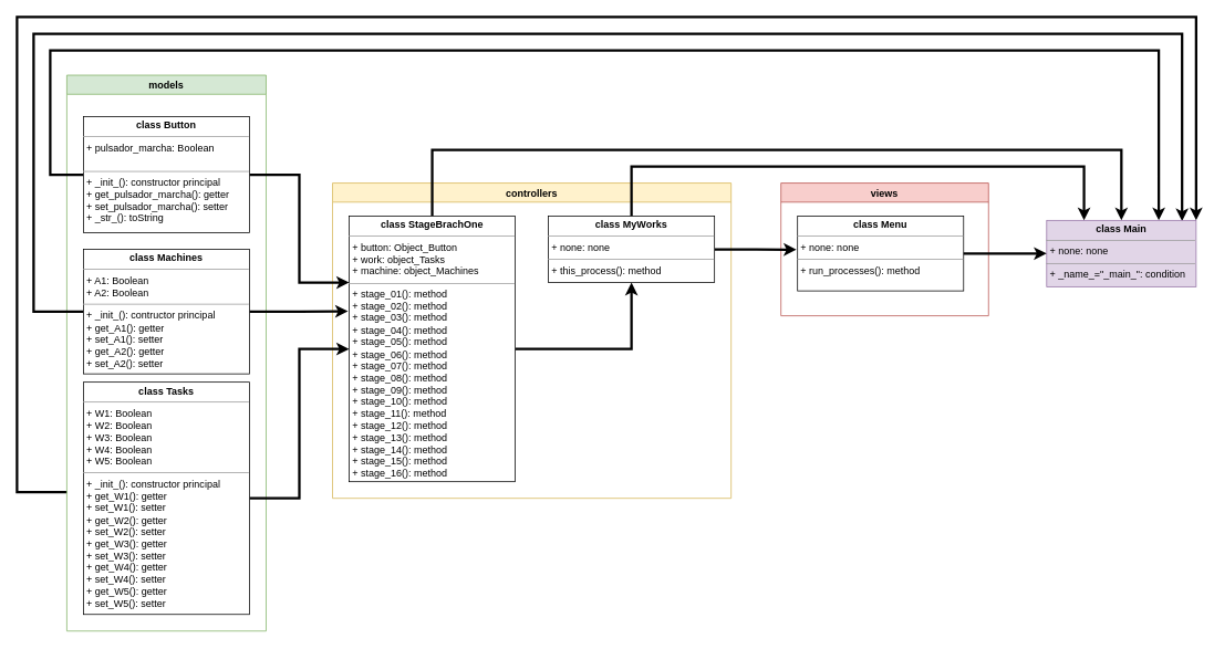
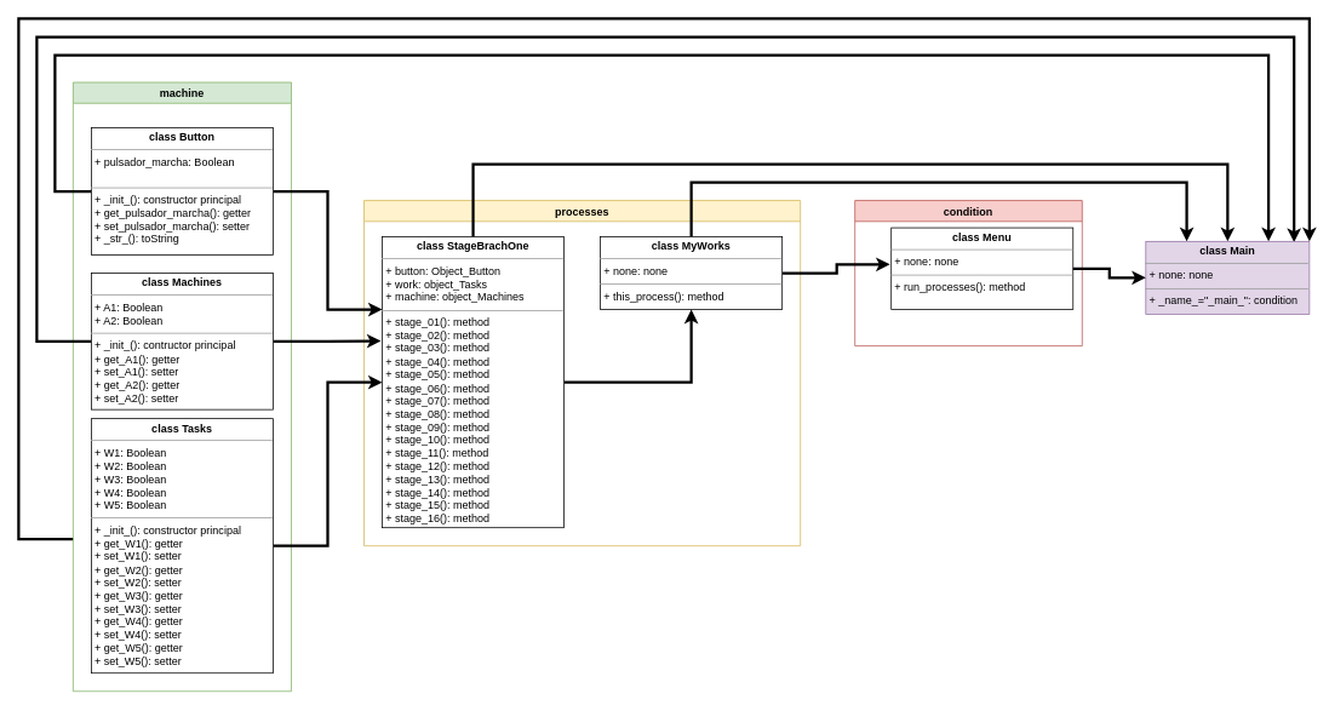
  <mxCell id="0" />
  <mxCell id="1" parent="0" />
- <mxCell id="2" value="controllers" style="swimlane;fillColor=#fff2cc;strokeColor=#d6b656;" vertex="1" parent="1"><mxGeometry x="400" y="220" width="480" height="380" as="geometry" /></mxCell>
+ <mxCell id="2" value="processes" style="swimlane;fillColor=#fff2cc;strokeColor=#d6b656;" vertex="1" parent="1"><mxGeometry x="400" y="220" width="480" height="380" as="geometry" /></mxCell>
  <mxCell id="3" style="edgeStyle=orthogonalEdgeStyle;rounded=0;orthogonalLoop=1;jettySize=auto;html=1;exitX=0;exitY=0.75;exitDx=0;exitDy=0;entryX=1;entryY=0;entryDx=0;entryDy=0;strokeWidth=3;" edge="1" parent="1" source="4" target="21"><mxGeometry relative="1" as="geometry"><Array as="points"><mxPoint x="20" y="593" /><mxPoint x="20" y="20" /><mxPoint x="1440" y="20" /></Array></mxGeometry></mxCell>
- <mxCell id="4" value="models" style="swimlane;fillColor=#d5e8d4;strokeColor=#82b366;" vertex="1" parent="1"><mxGeometry x="80" y="90" width="240" height="670" as="geometry"><mxRectangle x="20" y="280" width="70" height="23" as="alternateBounds" /></mxGeometry></mxCell>
- <mxCell id="5" value="views" style="swimlane;fillColor=#f8cecc;strokeColor=#b85450;" vertex="1" parent="1"><mxGeometry x="940" y="220" width="250" height="160" as="geometry" /></mxCell>
- <mxCell id="6" value="&lt;p style=&quot;margin: 0px ; margin-top: 4px ; text-align: center&quot;&gt;&lt;b&gt;class Menu&lt;/b&gt;&lt;/p&gt;&lt;hr size=&quot;1&quot;&gt;&lt;p style=&quot;margin: 0px ; margin-left: 4px&quot;&gt;+ none: none&lt;/p&gt;&lt;hr size=&quot;1&quot;&gt;&lt;p style=&quot;margin: 0px ; margin-left: 4px&quot;&gt;+ run_processes(): method&lt;/p&gt;" style="verticalAlign=top;align=left;overflow=fill;fontSize=12;fontFamily=Helvetica;html=1;" vertex="1" parent="5"><mxGeometry x="20" y="40" width="200" height="90" as="geometry" /></mxCell>
+ <mxCell id="4" value="machine" style="swimlane;fillColor=#d5e8d4;strokeColor=#82b366;" vertex="1" parent="1"><mxGeometry x="80" y="90" width="240" height="670" as="geometry"><mxRectangle x="20" y="280" width="70" height="23" as="alternateBounds" /></mxGeometry></mxCell>
+ <mxCell id="5" value="condition" style="swimlane;fillColor=#f8cecc;strokeColor=#b85450;" vertex="1" parent="1"><mxGeometry x="940" y="220" width="250" height="160" as="geometry" /></mxCell>
+ <mxCell id="6" value="&lt;p style=&quot;margin: 0px ; margin-top: 4px ; text-align: center&quot;&gt;&lt;b&gt;class Menu&lt;/b&gt;&lt;/p&gt;&lt;hr size=&quot;1&quot;&gt;&lt;p style=&quot;margin: 0px ; margin-left: 4px&quot;&gt;+ none: none&lt;/p&gt;&lt;hr size=&quot;1&quot;&gt;&lt;p style=&quot;margin: 0px ; margin-left: 4px&quot;&gt;+ run_processes(): method&lt;/p&gt;" style="verticalAlign=top;align=left;overflow=fill;fontSize=12;fontFamily=Helvetica;html=1;" vertex="1" parent="5"><mxGeometry x="40" y="30" width="200" height="90" as="geometry" /></mxCell>
  <mxCell id="7" style="edgeStyle=orthogonalEdgeStyle;rounded=0;orthogonalLoop=1;jettySize=auto;html=1;entryX=0;entryY=0.25;entryDx=0;entryDy=0;strokeWidth=3;" edge="1" parent="1" source="9" target="20"><mxGeometry relative="1" as="geometry" /></mxCell>
  <mxCell id="8" style="edgeStyle=orthogonalEdgeStyle;rounded=0;orthogonalLoop=1;jettySize=auto;html=1;entryX=0.75;entryY=0;entryDx=0;entryDy=0;strokeWidth=3;" edge="1" parent="1" source="9" target="21"><mxGeometry relative="1" as="geometry"><Array as="points"><mxPoint x="60" y="210" /><mxPoint x="60" y="60" /><mxPoint x="1395" y="60" /></Array></mxGeometry></mxCell>
  <mxCell id="9" value="&lt;p style=&quot;margin: 0px ; margin-top: 4px ; text-align: center&quot;&gt;&lt;b&gt;class Button&lt;/b&gt;&lt;/p&gt;&lt;hr size=&quot;1&quot;&gt;&lt;p style=&quot;margin: 0px ; margin-left: 4px&quot;&gt;+ pulsador_marcha: Boolean&lt;/p&gt;&lt;p style=&quot;margin: 0px ; margin-left: 4px&quot;&gt;&lt;br&gt;&lt;/p&gt;&lt;hr size=&quot;1&quot;&gt;&lt;p style=&quot;margin: 0px ; margin-left: 4px&quot;&gt;+ _init_(): constructor principal&lt;/p&gt;&lt;p style=&quot;margin: 0px ; margin-left: 4px&quot;&gt;+ get_pulsador_marcha(): getter&lt;/p&gt;&lt;p style=&quot;margin: 0px ; margin-left: 4px&quot;&gt;+ set_pulsador_marcha(): setter&lt;/p&gt;&lt;p style=&quot;margin: 0px ; margin-left: 4px&quot;&gt;+ _str_(): toString&lt;/p&gt;" style="verticalAlign=top;align=left;overflow=fill;fontSize=12;fontFamily=Helvetica;html=1;" vertex="1" parent="1"><mxGeometry x="100" y="140" width="200" height="140" as="geometry" /></mxCell>
  <mxCell id="10" style="edgeStyle=orthogonalEdgeStyle;rounded=0;orthogonalLoop=1;jettySize=auto;html=1;entryX=-0.007;entryY=0.358;entryDx=0;entryDy=0;entryPerimeter=0;strokeWidth=3;" edge="1" parent="1" source="12" target="20"><mxGeometry relative="1" as="geometry" /></mxCell>
  <mxCell id="11" style="edgeStyle=orthogonalEdgeStyle;rounded=0;orthogonalLoop=1;jettySize=auto;html=1;strokeWidth=3;entryX=0.906;entryY=0.013;entryDx=0;entryDy=0;entryPerimeter=0;" edge="1" parent="1" source="12" target="21"><mxGeometry relative="1" as="geometry"><mxPoint x="1534" y="200" as="targetPoint" /><Array as="points"><mxPoint x="40" y="375" /><mxPoint x="40" y="40" /><mxPoint x="1423" y="40" /></Array></mxGeometry></mxCell>
  <mxCell id="12" value="&lt;p style=&quot;margin: 0px ; margin-top: 4px ; text-align: center&quot;&gt;&lt;b&gt;class Machines&lt;/b&gt;&lt;/p&gt;&lt;hr size=&quot;1&quot;&gt;&lt;p style=&quot;margin: 0px ; margin-left: 4px&quot;&gt;+ A1: Boolean&lt;/p&gt;&lt;p style=&quot;margin: 0px ; margin-left: 4px&quot;&gt;+ A2: Boolean&lt;/p&gt;&lt;hr size=&quot;1&quot;&gt;&lt;p style=&quot;margin: 0px ; margin-left: 4px&quot;&gt;+ _init_(): contructor principal&lt;/p&gt;&lt;p style=&quot;margin: 0px ; margin-left: 4px&quot;&gt;+ get_A1(): getter&lt;/p&gt;&lt;p style=&quot;margin: 0px ; margin-left: 4px&quot;&gt;+ set_A1(): setter&lt;/p&gt;&lt;p style=&quot;margin: 0px ; margin-left: 4px&quot;&gt;+ get_A2(): getter&lt;/p&gt;&lt;p style=&quot;margin: 0px ; margin-left: 4px&quot;&gt;+ set_A2(): setter&lt;/p&gt;" style="verticalAlign=top;align=left;overflow=fill;fontSize=12;fontFamily=Helvetica;html=1;" vertex="1" parent="1"><mxGeometry x="100" y="300" width="200" height="150" as="geometry" /></mxCell>
  <mxCell id="13" style="edgeStyle=orthogonalEdgeStyle;rounded=0;orthogonalLoop=1;jettySize=auto;html=1;entryX=0;entryY=0.5;entryDx=0;entryDy=0;strokeWidth=3;" edge="1" parent="1" source="14" target="20"><mxGeometry relative="1" as="geometry" /></mxCell>
  <mxCell id="14" value="&lt;p style=&quot;margin: 0px ; margin-top: 4px ; text-align: center&quot;&gt;&lt;b&gt;class Tasks&lt;/b&gt;&lt;/p&gt;&lt;hr size=&quot;1&quot;&gt;&lt;p style=&quot;margin: 0px ; margin-left: 4px&quot;&gt;+ W1: Boolean&lt;/p&gt;&lt;p style=&quot;margin: 0px ; margin-left: 4px&quot;&gt;+ W2: Boolean&lt;/p&gt;&lt;p style=&quot;margin: 0px ; margin-left: 4px&quot;&gt;+ W3: Boolean&lt;/p&gt;&lt;p style=&quot;margin: 0px ; margin-left: 4px&quot;&gt;+ W4: Boolean&lt;/p&gt;&lt;p style=&quot;margin: 0px ; margin-left: 4px&quot;&gt;+ W5: Boolean&lt;/p&gt;&lt;hr size=&quot;1&quot;&gt;&lt;p style=&quot;margin: 0px ; margin-left: 4px&quot;&gt;+ _init_(): constructor principal&lt;/p&gt;&lt;p style=&quot;margin: 0px ; margin-left: 4px&quot;&gt;+ get_W1(): getter&lt;/p&gt;&lt;p style=&quot;margin: 0px ; margin-left: 4px&quot;&gt;+ set_W1(): setter&lt;/p&gt;&lt;p style=&quot;margin: 0px ; margin-left: 4px&quot;&gt;+ get_W2(): getter&lt;br&gt;&lt;/p&gt;&lt;p style=&quot;margin: 0px ; margin-left: 4px&quot;&gt;+ set_W2(): setter&lt;br&gt;&lt;/p&gt;&lt;p style=&quot;margin: 0px ; margin-left: 4px&quot;&gt;+ get_W3(): getter&lt;br&gt;&lt;/p&gt;&lt;p style=&quot;margin: 0px ; margin-left: 4px&quot;&gt;+ set_W3(): setter&lt;br&gt;&lt;/p&gt;&lt;p style=&quot;margin: 0px ; margin-left: 4px&quot;&gt;+ get_W4(): getter&lt;br&gt;&lt;/p&gt;&lt;p style=&quot;margin: 0px ; margin-left: 4px&quot;&gt;+ set_W4(): setter&lt;br&gt;&lt;/p&gt;&lt;p style=&quot;margin: 0px ; margin-left: 4px&quot;&gt;+ get_W5(): getter&lt;br&gt;&lt;/p&gt;&lt;p style=&quot;margin: 0px ; margin-left: 4px&quot;&gt;+ set_W5(): setter&lt;br&gt;&lt;/p&gt;" style="verticalAlign=top;align=left;overflow=fill;fontSize=12;fontFamily=Helvetica;html=1;" vertex="1" parent="1"><mxGeometry x="100" y="460" width="200" height="280" as="geometry" /></mxCell>
  <mxCell id="15" style="edgeStyle=orthogonalEdgeStyle;rounded=0;orthogonalLoop=1;jettySize=auto;html=1;exitX=1;exitY=0.5;exitDx=0;exitDy=0;entryX=-0.007;entryY=0.448;entryDx=0;entryDy=0;entryPerimeter=0;strokeWidth=3;" edge="1" parent="1" source="17" target="6"><mxGeometry relative="1" as="geometry" /></mxCell>
  <mxCell id="16" style="edgeStyle=orthogonalEdgeStyle;rounded=0;orthogonalLoop=1;jettySize=auto;html=1;entryX=0.25;entryY=0;entryDx=0;entryDy=0;strokeWidth=3;" edge="1" parent="1" source="17" target="21"><mxGeometry relative="1" as="geometry"><Array as="points"><mxPoint x="760" y="200" /><mxPoint x="1305" y="200" /></Array></mxGeometry></mxCell>
  <mxCell id="17" value="&lt;p style=&quot;margin: 0px ; margin-top: 4px ; text-align: center&quot;&gt;&lt;b&gt;class MyWorks&lt;/b&gt;&lt;/p&gt;&lt;hr size=&quot;1&quot;&gt;&lt;p style=&quot;margin: 0px ; margin-left: 4px&quot;&gt;+ none: none&lt;/p&gt;&lt;hr size=&quot;1&quot;&gt;&lt;p style=&quot;margin: 0px ; margin-left: 4px&quot;&gt;+ this_process(): method&lt;/p&gt;" style="verticalAlign=top;align=left;overflow=fill;fontSize=12;fontFamily=Helvetica;html=1;" vertex="1" parent="1"><mxGeometry x="660" y="260" width="200" height="80" as="geometry" /></mxCell>
  <mxCell id="18" style="edgeStyle=orthogonalEdgeStyle;rounded=0;orthogonalLoop=1;jettySize=auto;html=1;entryX=0.5;entryY=1;entryDx=0;entryDy=0;strokeWidth=3;" edge="1" parent="1" source="20" target="17"><mxGeometry relative="1" as="geometry" /></mxCell>
  <mxCell id="19" style="edgeStyle=orthogonalEdgeStyle;rounded=0;orthogonalLoop=1;jettySize=auto;html=1;entryX=0.5;entryY=0;entryDx=0;entryDy=0;strokeWidth=3;" edge="1" parent="1" source="20" target="21"><mxGeometry relative="1" as="geometry"><Array as="points"><mxPoint x="520" y="180" /><mxPoint x="1350" y="180" /></Array></mxGeometry></mxCell>
  <mxCell id="20" value="&lt;p style=&quot;margin: 0px ; margin-top: 4px ; text-align: center&quot;&gt;&lt;b&gt;class StageBrachOne&lt;/b&gt;&lt;/p&gt;&lt;hr size=&quot;1&quot;&gt;&lt;p style=&quot;margin: 0px ; margin-left: 4px&quot;&gt;+ button: Object_Button&lt;/p&gt;&lt;p style=&quot;margin: 0px ; margin-left: 4px&quot;&gt;+ work: object_Tasks&lt;/p&gt;&lt;p style=&quot;margin: 0px ; margin-left: 4px&quot;&gt;+ machine: object_Machines&lt;/p&gt;&lt;hr size=&quot;1&quot;&gt;&lt;p style=&quot;margin: 0px ; margin-left: 4px&quot;&gt;+ stage_01(): method&lt;/p&gt;&lt;p style=&quot;margin: 0px ; margin-left: 4px&quot;&gt;+ stage_02(): method&lt;br&gt;&lt;/p&gt;&lt;p style=&quot;margin: 0px ; margin-left: 4px&quot;&gt;+ stage_03(): method&lt;br&gt;&lt;/p&gt;&lt;p style=&quot;margin: 0px ; margin-left: 4px&quot;&gt;+ stage_04(): method&lt;br&gt;&lt;/p&gt;&lt;p style=&quot;margin: 0px ; margin-left: 4px&quot;&gt;+ stage_05(): method&lt;br&gt;&lt;/p&gt;&lt;p style=&quot;margin: 0px ; margin-left: 4px&quot;&gt;+ stage_06(): method&lt;br&gt;&lt;/p&gt;&lt;p style=&quot;margin: 0px ; margin-left: 4px&quot;&gt;+ stage_07(): method&lt;br&gt;&lt;/p&gt;&lt;p style=&quot;margin: 0px ; margin-left: 4px&quot;&gt;+ stage_08(): method&lt;br&gt;&lt;/p&gt;&lt;p style=&quot;margin: 0px ; margin-left: 4px&quot;&gt;+ stage_09(): method&lt;br&gt;&lt;/p&gt;&lt;p style=&quot;margin: 0px ; margin-left: 4px&quot;&gt;+ stage_10(): method&lt;br&gt;&lt;/p&gt;&lt;p style=&quot;margin: 0px ; margin-left: 4px&quot;&gt;+ stage_11(): method&lt;br&gt;&lt;/p&gt;&lt;p style=&quot;margin: 0px ; margin-left: 4px&quot;&gt;+ stage_12(): method&lt;br&gt;&lt;/p&gt;&lt;p style=&quot;margin: 0px ; margin-left: 4px&quot;&gt;+ stage_13(): method&lt;br&gt;&lt;/p&gt;&lt;p style=&quot;margin: 0px ; margin-left: 4px&quot;&gt;+ stage_14(): method&lt;br&gt;&lt;/p&gt;&lt;p style=&quot;margin: 0px ; margin-left: 4px&quot;&gt;+ stage_15(): method&lt;br&gt;&lt;/p&gt;&lt;p style=&quot;margin: 0px ; margin-left: 4px&quot;&gt;+ stage_16(): method&lt;br&gt;&lt;/p&gt;" style="verticalAlign=top;align=left;overflow=fill;fontSize=12;fontFamily=Helvetica;html=1;" vertex="1" parent="1"><mxGeometry x="420" y="260" width="200" height="320" as="geometry" /></mxCell>
  <mxCell id="21" value="&lt;p style=&quot;margin: 0px ; margin-top: 4px ; text-align: center&quot;&gt;&lt;b&gt;class Main&lt;/b&gt;&lt;/p&gt;&lt;hr size=&quot;1&quot;&gt;&lt;p style=&quot;margin: 0px ; margin-left: 4px&quot;&gt;+ none: none&lt;/p&gt;&lt;hr size=&quot;1&quot;&gt;&lt;p style=&quot;margin: 0px ; margin-left: 4px&quot;&gt;+ _name_=&quot;_main_&quot;: condition&lt;/p&gt;" style="verticalAlign=top;align=left;overflow=fill;fontSize=12;fontFamily=Helvetica;html=1;fillColor=#e1d5e7;strokeColor=#9673a6;" vertex="1" parent="1"><mxGeometry x="1260" y="265" width="180" height="80" as="geometry" /></mxCell>
  <mxCell id="22" style="edgeStyle=orthogonalEdgeStyle;rounded=0;orthogonalLoop=1;jettySize=auto;html=1;strokeWidth=3;" edge="1" parent="1" source="6" target="21"><mxGeometry relative="1" as="geometry" /></mxCell>
